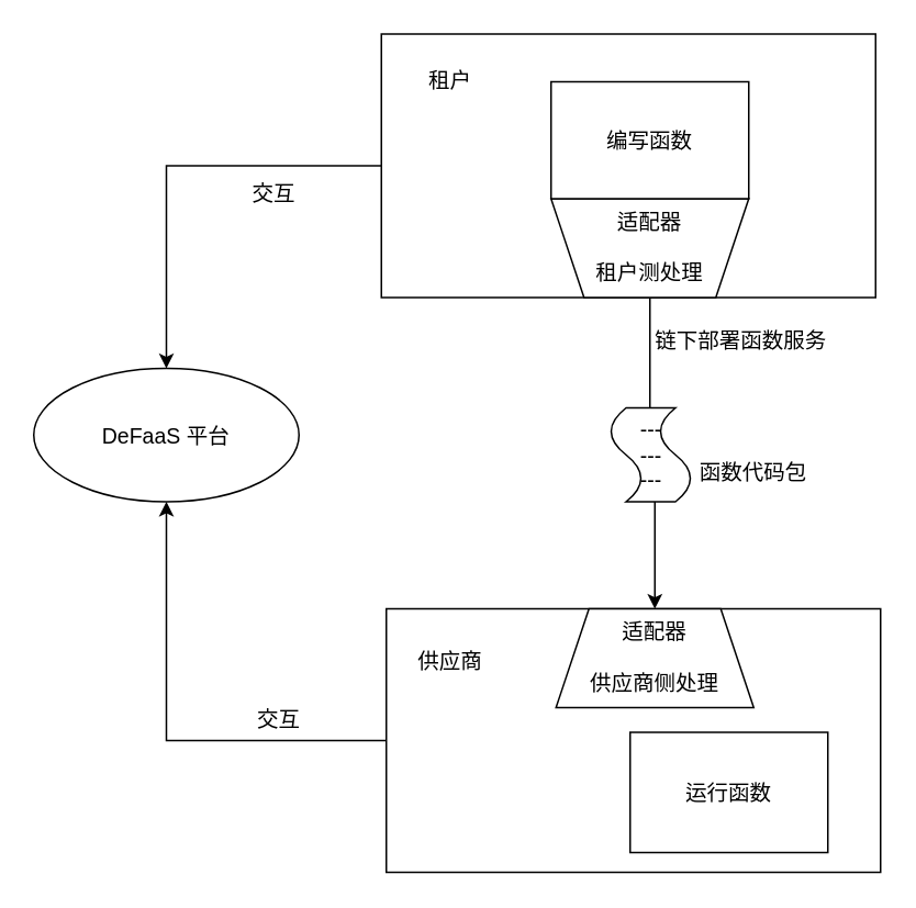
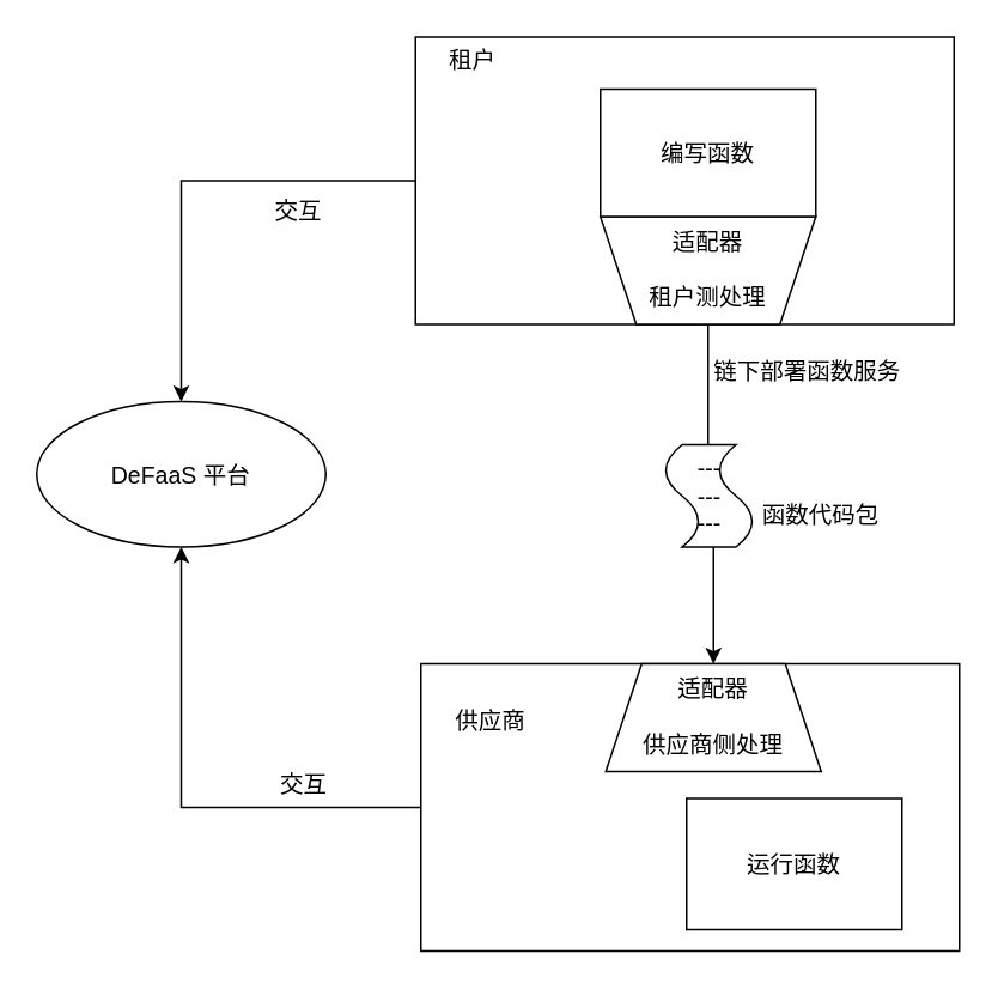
  <mxCell id="0" />
  <mxCell id="1" parent="0" />
  <mxCell id="2" value="DeFaaS 平台" style="ellipse;whiteSpace=wrap;html=1;fontSize=13;" vertex="1" parent="1"><mxGeometry x="20" y="223" width="161" height="81" as="geometry" /></mxCell>
  <mxCell id="3" style="edgeStyle=orthogonalEdgeStyle;rounded=0;orthogonalLoop=1;jettySize=auto;html=1;entryX=0.5;entryY=0;entryDx=0;entryDy=0;fontSize=13;" edge="1" parent="1" source="4" target="2"><mxGeometry relative="1" as="geometry" /></mxCell>
  <mxCell id="4" value="" style="rounded=0;whiteSpace=wrap;html=1;fontSize=13;" vertex="1" parent="1"><mxGeometry x="231" y="20" width="300" height="160" as="geometry" /></mxCell>
  <mxCell id="5" style="edgeStyle=orthogonalEdgeStyle;rounded=0;orthogonalLoop=1;jettySize=auto;html=1;entryX=0.5;entryY=1;entryDx=0;entryDy=0;fontSize=13;" edge="1" parent="1" source="6" target="2"><mxGeometry relative="1" as="geometry" /></mxCell>
  <mxCell id="6" value="" style="rounded=0;whiteSpace=wrap;html=1;fontSize=13;" vertex="1" parent="1"><mxGeometry x="234" y="369" width="300" height="160" as="geometry" /></mxCell>
  <mxCell id="7" style="edgeStyle=orthogonalEdgeStyle;rounded=0;orthogonalLoop=1;jettySize=auto;html=1;entryX=0.5;entryY=0;entryDx=0;entryDy=0;fontSize=13;" edge="1" parent="1" source="8" target="9"><mxGeometry relative="1" as="geometry" /></mxCell>
  <mxCell id="8" value="适配器&lt;br style=&quot;font-size: 13px;&quot;&gt;&lt;br style=&quot;font-size: 13px;&quot;&gt;租户测处理" style="shape=trapezoid;perimeter=trapezoidPerimeter;whiteSpace=wrap;html=1;fixedSize=1;direction=west;fontSize=13;" vertex="1" parent="1"><mxGeometry x="334" y="120" width="120" height="60" as="geometry" /></mxCell>
  <mxCell id="9" value="适配器&lt;br style=&quot;font-size: 13px;&quot;&gt;&lt;br style=&quot;font-size: 13px;&quot;&gt;供应商侧处理" style="shape=trapezoid;perimeter=trapezoidPerimeter;whiteSpace=wrap;html=1;fixedSize=1;direction=east;fontSize=13;" vertex="1" parent="1"><mxGeometry x="337" y="369" width="120" height="60" as="geometry" /></mxCell>
  <mxCell id="10" value="链下部署函数服务" style="text;html=1;strokeColor=none;fillColor=none;align=center;verticalAlign=middle;whiteSpace=wrap;rounded=0;fontSize=13;" vertex="1" parent="1"><mxGeometry x="394" y="187" width="111" height="38" as="geometry" /></mxCell>
- <mxCell id="11" value="租户" style="text;html=1;strokeColor=none;fillColor=none;align=center;verticalAlign=middle;whiteSpace=wrap;rounded=0;fontSize=13;" vertex="1" parent="1"><mxGeometry x="253" y="38" width="40" height="20" as="geometry" /></mxCell>
+ <mxCell id="11" value="租户" style="text;html=1;strokeColor=none;fillColor=none;align=center;verticalAlign=middle;whiteSpace=wrap;rounded=0;fontSize=13;" vertex="1" parent="1"><mxGeometry x="243" y="23" width="40" height="20" as="geometry" /></mxCell>
  <mxCell id="12" value="编写函数" style="rounded=0;whiteSpace=wrap;html=1;fontSize=13;" vertex="1" parent="1"><mxGeometry x="334" y="49" width="120" height="71" as="geometry" /></mxCell>
  <mxCell id="13" value="运行函数" style="rounded=0;whiteSpace=wrap;html=1;fontSize=13;" vertex="1" parent="1"><mxGeometry x="382" y="444" width="120" height="73" as="geometry" /></mxCell>
  <mxCell id="14" value="---&lt;br style=&quot;font-size: 13px;&quot;&gt;---&lt;br style=&quot;font-size: 13px;&quot;&gt;---&lt;br style=&quot;font-size: 13px;&quot;&gt;" style="shape=tape;whiteSpace=wrap;html=1;direction=north;fontSize=13;" vertex="1" parent="1"><mxGeometry x="369.5" y="247" width="50" height="57" as="geometry" /></mxCell>
  <mxCell id="15" value="函数代码包" style="text;html=1;strokeColor=none;fillColor=none;align=center;verticalAlign=middle;whiteSpace=wrap;rounded=0;fontSize=13;" vertex="1" parent="1"><mxGeometry x="419.5" y="272" width="73.5" height="28" as="geometry" /></mxCell>
  <mxCell id="16" style="edgeStyle=orthogonalEdgeStyle;rounded=0;orthogonalLoop=1;jettySize=auto;html=1;exitX=0.5;exitY=1;exitDx=0;exitDy=0;fontSize=13;" edge="1" parent="1"><mxGeometry relative="1" as="geometry"><mxPoint x="462.5" y="298" as="sourcePoint" /><mxPoint x="462.5" y="298" as="targetPoint" /></mxGeometry></mxCell>
  <mxCell id="17" value="供应商" style="text;html=1;strokeColor=none;fillColor=none;align=center;verticalAlign=middle;whiteSpace=wrap;rounded=0;fontSize=13;" vertex="1" parent="1"><mxGeometry x="247" y="391" width="52" height="20" as="geometry" /></mxCell>
  <mxCell id="18" value="交互" style="text;html=1;strokeColor=none;fillColor=none;align=center;verticalAlign=middle;whiteSpace=wrap;rounded=0;fontSize=13;" vertex="1" parent="1"><mxGeometry x="149" y="426" width="40" height="20" as="geometry" /></mxCell>
  <mxCell id="19" value="交互" style="text;html=1;strokeColor=none;fillColor=none;align=center;verticalAlign=middle;whiteSpace=wrap;rounded=0;fontSize=13;" vertex="1" parent="1"><mxGeometry x="146" y="107" width="40" height="20" as="geometry" /></mxCell>
